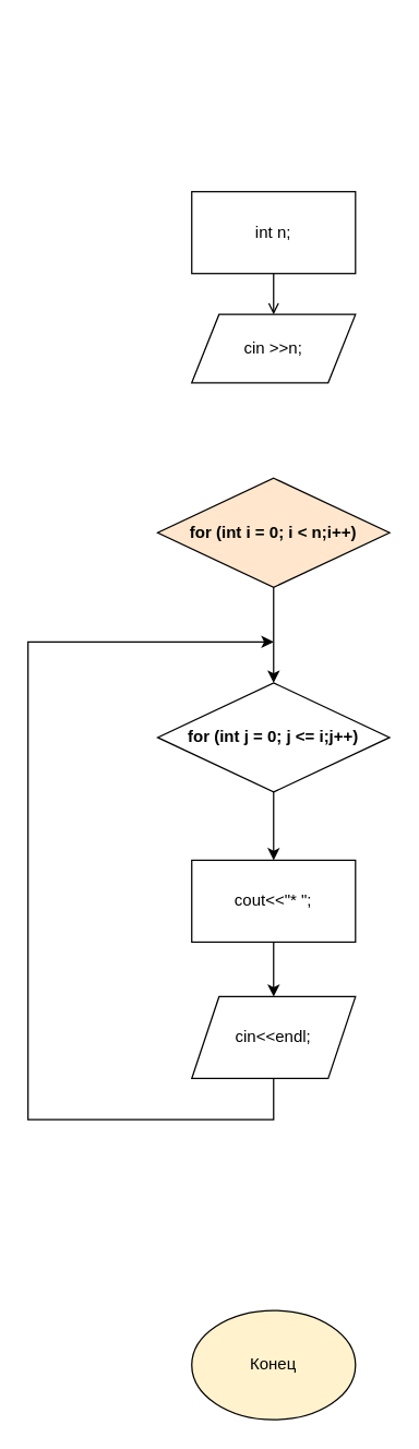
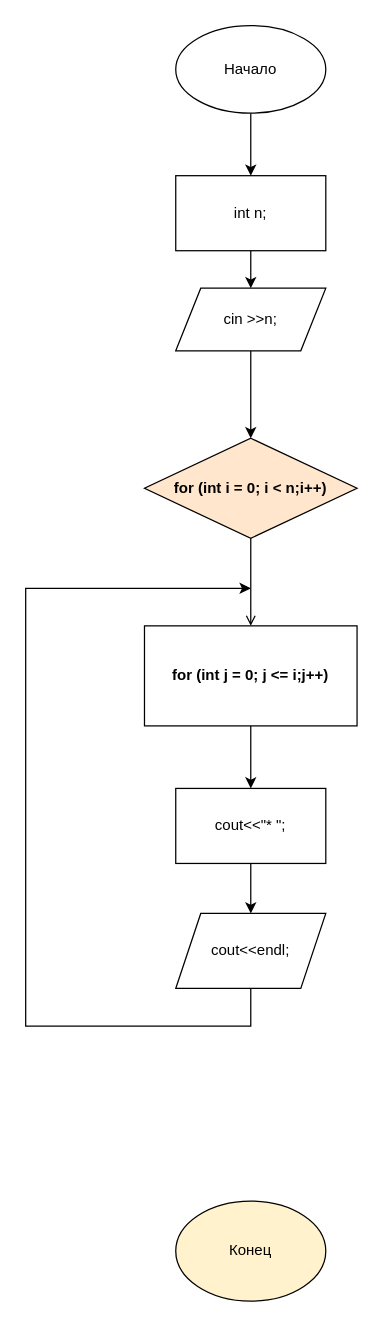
  <mxCell id="0" />
  <mxCell id="1" parent="0" />
+ <mxCell id="2" style="edgeStyle=orthogonalEdgeStyle;rounded=0;orthogonalLoop=1;jettySize=auto;html=1;exitX=0.5;exitY=1;exitDx=0;exitDy=0;" edge="1" parent="1" source="3" target="10"><mxGeometry relative="1" as="geometry" /></mxCell>
  <mxCell id="3" value="cin &amp;gt;&amp;gt;n;" style="shape=parallelogram;perimeter=parallelogramPerimeter;whiteSpace=wrap;html=1;fixedSize=1;" vertex="1" parent="1"><mxGeometry x="140" y="230" width="120" height="50" as="geometry" /></mxCell>
+ <mxCell id="4" style="edgeStyle=orthogonalEdgeStyle;rounded=0;orthogonalLoop=1;jettySize=auto;html=1;exitX=0.5;exitY=1;exitDx=0;exitDy=0;entryX=0.5;entryY=0;entryDx=0;entryDy=0;" edge="1" parent="1" source="5" target="8"><mxGeometry relative="1" as="geometry" /></mxCell>
+ <mxCell id="5" value="Начало" style="ellipse;whiteSpace=wrap;html=1;" vertex="1" parent="1"><mxGeometry x="140" y="20" width="120" height="70" as="geometry" /></mxCell>
  <mxCell id="6" value="Конец" style="ellipse;whiteSpace=wrap;html=1;fillColor=#fff2cc;" vertex="1" parent="1"><mxGeometry x="140" y="960" width="120" height="80" as="geometry" /></mxCell>
- <mxCell id="7" style="edgeStyle=orthogonalEdgeStyle;rounded=0;orthogonalLoop=1;jettySize=auto;html=1;entryX=0.5;entryY=0;entryDx=0;entryDy=0;endArrow=open;" edge="1" parent="1" source="8" target="3"><mxGeometry relative="1" as="geometry" /></mxCell>
+ <mxCell id="7" style="edgeStyle=orthogonalEdgeStyle;rounded=0;orthogonalLoop=1;jettySize=auto;html=1;entryX=0.5;entryY=0;entryDx=0;entryDy=0;" edge="1" parent="1" source="8" target="3"><mxGeometry relative="1" as="geometry" /></mxCell>
  <mxCell id="8" value="&lt;div&gt;int n;&lt;/div&gt;" style="rounded=0;whiteSpace=wrap;html=1;" vertex="1" parent="1"><mxGeometry x="140" y="140" width="120" height="60" as="geometry" /></mxCell>
- <mxCell id="9" style="edgeStyle=orthogonalEdgeStyle;rounded=0;orthogonalLoop=1;jettySize=auto;html=1;exitX=0.5;exitY=1;exitDx=0;exitDy=0;" edge="1" parent="1" source="10" target="12"><mxGeometry relative="1" as="geometry" /></mxCell>
+ <mxCell id="9" style="edgeStyle=orthogonalEdgeStyle;rounded=0;orthogonalLoop=1;jettySize=auto;html=1;exitX=0.5;exitY=1;exitDx=0;exitDy=0;endArrow=open;" edge="1" parent="1" source="10" target="12"><mxGeometry relative="1" as="geometry" /></mxCell>
  <mxCell id="10" value="&lt;b&gt;for (int i = 0; i &amp;lt; n;i++)&lt;/b&gt;" style="rhombus;whiteSpace=wrap;html=1;fillColor=#ffe6cc;" vertex="1" parent="1"><mxGeometry x="115" y="350" width="170" height="80" as="geometry" /></mxCell>
  <mxCell id="11" style="edgeStyle=orthogonalEdgeStyle;rounded=0;orthogonalLoop=1;jettySize=auto;html=1;exitX=0.5;exitY=1;exitDx=0;exitDy=0;entryX=0.5;entryY=0;entryDx=0;entryDy=0;" edge="1" parent="1" source="12" target="14"><mxGeometry relative="1" as="geometry" /></mxCell>
- <mxCell id="12" value="&lt;b&gt;for (int j = 0; j &amp;lt;= i;j++)&lt;/b&gt;" style="rhombus;whiteSpace=wrap;html=1;" vertex="1" parent="1"><mxGeometry x="115" y="500" width="170" height="80" as="geometry" /></mxCell>
+ <mxCell id="12" value="&lt;b&gt;for (int j = 0; j &amp;lt;= i;j++)&lt;/b&gt;" style="whiteSpace=wrap;html=1;rounded=0;" vertex="1" parent="1"><mxGeometry x="115" y="500" width="170" height="80" as="geometry" /></mxCell>
  <mxCell id="13" style="edgeStyle=orthogonalEdgeStyle;rounded=0;orthogonalLoop=1;jettySize=auto;html=1;exitX=0.5;exitY=1;exitDx=0;exitDy=0;entryX=0.5;entryY=0;entryDx=0;entryDy=0;" edge="1" parent="1" source="14" target="16"><mxGeometry relative="1" as="geometry" /></mxCell>
  <mxCell id="14" value="cout&amp;lt;&amp;lt;&quot;* &quot;;" style="rounded=0;whiteSpace=wrap;html=1;" vertex="1" parent="1"><mxGeometry x="140" y="630" width="120" height="60" as="geometry" /></mxCell>
  <mxCell id="15" style="edgeStyle=orthogonalEdgeStyle;rounded=0;orthogonalLoop=1;jettySize=auto;html=1;exitX=0.5;exitY=1;exitDx=0;exitDy=0;" edge="1" parent="1" source="16"><mxGeometry relative="1" as="geometry"><mxPoint x="200" y="470" as="targetPoint" /><Array as="points"><mxPoint x="200" y="820" /><mxPoint x="20" y="820" /><mxPoint x="20" y="470" /></Array></mxGeometry></mxCell>
- <mxCell id="16" value="cin&amp;lt;&amp;lt;endl;" style="shape=parallelogram;perimeter=parallelogramPerimeter;whiteSpace=wrap;html=1;fixedSize=1;" vertex="1" parent="1"><mxGeometry x="140" y="730" width="120" height="60" as="geometry" /></mxCell>
+ <mxCell id="16" value="cout&amp;lt;&amp;lt;endl;" style="shape=parallelogram;perimeter=parallelogramPerimeter;whiteSpace=wrap;html=1;fixedSize=1;" vertex="1" parent="1"><mxGeometry x="140" y="730" width="120" height="60" as="geometry" /></mxCell>
